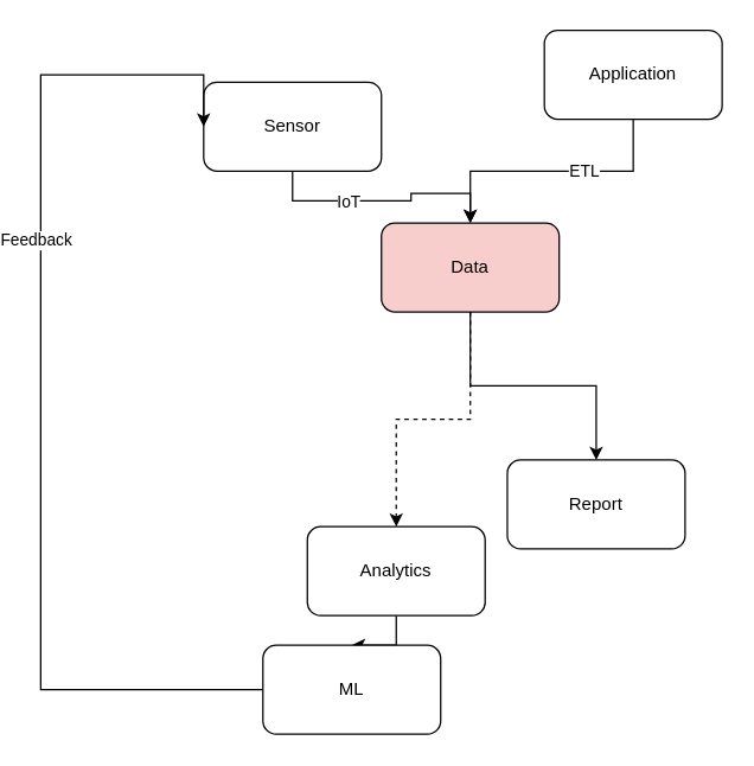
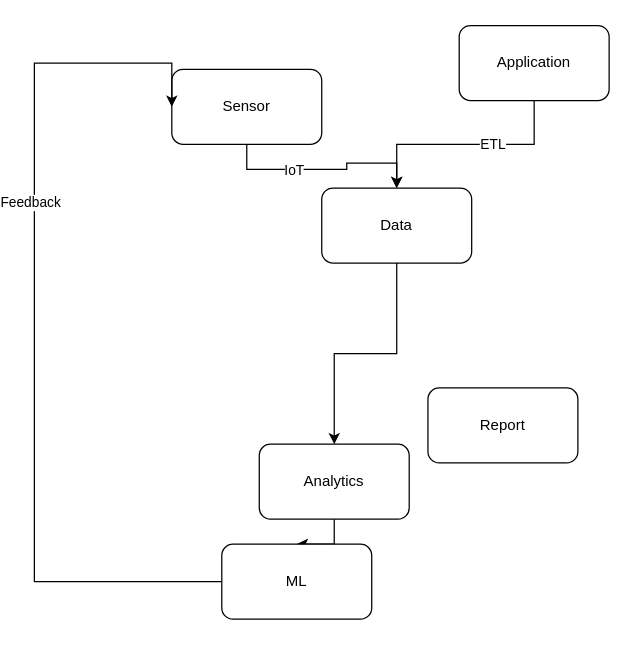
  <mxCell id="0" />
  <mxCell id="1" parent="0" />
  <mxCell id="2" value="" style="edgeStyle=orthogonalEdgeStyle;rounded=0;orthogonalLoop=1;jettySize=auto;html=1;" edge="1" parent="1" source="4" target="7"><mxGeometry relative="1" as="geometry" /></mxCell>
  <mxCell id="3" value="ETL" style="edgeLabel;html=1;align=center;verticalAlign=middle;resizable=0;points=[];" vertex="1" connectable="0" parent="2"><mxGeometry x="-0.233" y="-1" relative="1" as="geometry"><mxPoint as="offset" /></mxGeometry></mxCell>
  <mxCell id="4" value="Application" style="rounded=1;whiteSpace=wrap;html=1;" vertex="1" parent="1"><mxGeometry x="360" y="20" width="120" height="60" as="geometry" /></mxCell>
- <mxCell id="5" value="" style="edgeStyle=orthogonalEdgeStyle;rounded=0;orthogonalLoop=1;jettySize=auto;html=1;" edge="1" parent="1" source="7" target="8"><mxGeometry relative="1" as="geometry" /></mxCell>
- <mxCell id="6" value="" style="edgeStyle=orthogonalEdgeStyle;rounded=0;orthogonalLoop=1;jettySize=auto;html=1;dashed=1;" edge="1" parent="1" source="7" target="10"><mxGeometry relative="1" as="geometry" /></mxCell>
- <mxCell id="7" value="Data" style="rounded=1;whiteSpace=wrap;html=1;fillColor=#f8cecc;" vertex="1" parent="1"><mxGeometry x="250" y="150" width="120" height="60" as="geometry" /></mxCell>
+ <mxCell id="6" value="" style="edgeStyle=orthogonalEdgeStyle;rounded=0;orthogonalLoop=1;jettySize=auto;html=1;" edge="1" parent="1" source="7" target="10"><mxGeometry relative="1" as="geometry" /></mxCell>
+ <mxCell id="7" value="Data" style="rounded=1;whiteSpace=wrap;html=1;" vertex="1" parent="1"><mxGeometry x="250" y="150" width="120" height="60" as="geometry" /></mxCell>
  <mxCell id="8" value="Report" style="rounded=1;whiteSpace=wrap;html=1;" vertex="1" parent="1"><mxGeometry x="335" y="310" width="120" height="60" as="geometry" /></mxCell>
  <mxCell id="9" value="" style="edgeStyle=orthogonalEdgeStyle;rounded=0;orthogonalLoop=1;jettySize=auto;html=1;" edge="1" parent="1" source="10" target="16"><mxGeometry relative="1" as="geometry" /></mxCell>
  <mxCell id="10" value="Analytics" style="whiteSpace=wrap;html=1;rounded=1;" vertex="1" parent="1"><mxGeometry x="200" y="355" width="120" height="60" as="geometry" /></mxCell>
  <mxCell id="11" style="edgeStyle=orthogonalEdgeStyle;rounded=0;orthogonalLoop=1;jettySize=auto;html=1;entryX=0.5;entryY=0;entryDx=0;entryDy=0;" edge="1" parent="1" source="13" target="7"><mxGeometry relative="1" as="geometry" /></mxCell>
  <mxCell id="12" value="IoT" style="edgeLabel;html=1;align=center;verticalAlign=middle;resizable=0;points=[];" vertex="1" connectable="0" parent="11"><mxGeometry x="-0.305" relative="1" as="geometry"><mxPoint as="offset" /></mxGeometry></mxCell>
  <mxCell id="13" value="Sensor" style="rounded=1;whiteSpace=wrap;html=1;" vertex="1" parent="1"><mxGeometry x="130" y="55" width="120" height="60" as="geometry" /></mxCell>
  <mxCell id="14" style="edgeStyle=orthogonalEdgeStyle;rounded=0;orthogonalLoop=1;jettySize=auto;html=1;entryX=0;entryY=0.5;entryDx=0;entryDy=0;" edge="1" parent="1" source="16" target="13"><mxGeometry relative="1" as="geometry"><mxPoint x="320" y="480" as="sourcePoint" /><mxPoint x="50" y="50" as="targetPoint" /><Array as="points"><mxPoint x="20" y="465" /><mxPoint x="20" y="50" /></Array></mxGeometry></mxCell>
  <mxCell id="15" value="Feedback" style="edgeLabel;html=1;align=center;verticalAlign=middle;resizable=0;points=[];" vertex="1" connectable="0" parent="14"><mxGeometry x="0.278" y="4" relative="1" as="geometry"><mxPoint as="offset" /></mxGeometry></mxCell>
  <mxCell id="16" value="ML" style="whiteSpace=wrap;html=1;rounded=1;" vertex="1" parent="1"><mxGeometry x="170" y="435" width="120" height="60" as="geometry" /></mxCell>
